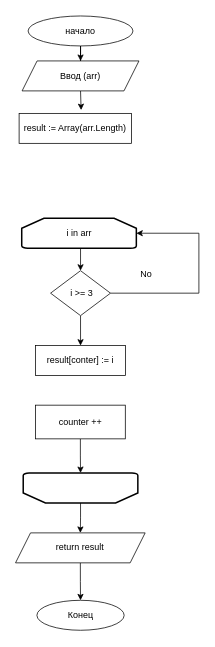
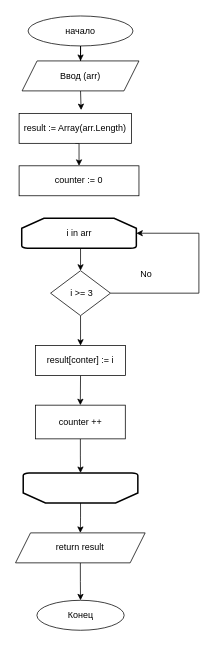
  <mxCell id="0" />
  <mxCell id="1" parent="0" />
  <mxCell id="2" value="" style="edgeStyle=orthogonalEdgeStyle;rounded=0;orthogonalLoop=1;jettySize=auto;html=1;" edge="1" parent="1" source="3" target="7"><mxGeometry relative="1" as="geometry" /></mxCell>
  <mxCell id="3" value="начало" style="ellipse;whiteSpace=wrap;html=1;" vertex="1" parent="1"><mxGeometry x="37" y="20" width="140" height="40" as="geometry" /></mxCell>
+ <mxCell id="4" style="edgeStyle=orthogonalEdgeStyle;rounded=0;orthogonalLoop=1;jettySize=auto;html=1;exitX=0.5;exitY=1;exitDx=0;exitDy=0;entryX=0.5;entryY=0;entryDx=0;entryDy=0;" edge="1" parent="1" source="5" target="8"><mxGeometry relative="1" as="geometry" /></mxCell>
  <mxCell id="5" value="result := Array(arr.Length)" style="whiteSpace=wrap;html=1;" vertex="1" parent="1"><mxGeometry x="25" y="150" width="150" height="40" as="geometry" /></mxCell>
  <mxCell id="6" style="edgeStyle=orthogonalEdgeStyle;rounded=0;orthogonalLoop=1;jettySize=auto;html=1;exitX=0.5;exitY=1;exitDx=0;exitDy=0;entryX=0.552;entryY=-0.11;entryDx=0;entryDy=0;entryPerimeter=0;" edge="1" parent="1" source="7" target="5"><mxGeometry relative="1" as="geometry" /></mxCell>
  <mxCell id="7" value="Ввод (arr)" style="shape=parallelogram;perimeter=parallelogramPerimeter;whiteSpace=wrap;html=1;fixedSize=1;" vertex="1" parent="1"><mxGeometry x="29" y="80" width="156" height="40" as="geometry" /></mxCell>
+ <mxCell id="8" value="counter := 0" style="whiteSpace=wrap;html=1;" vertex="1" parent="1"><mxGeometry x="25" y="220" width="160" height="40" as="geometry" /></mxCell>
  <mxCell id="9" style="edgeStyle=orthogonalEdgeStyle;rounded=0;orthogonalLoop=1;jettySize=auto;html=1;exitX=0.5;exitY=1;exitDx=0;exitDy=0;exitPerimeter=0;entryX=0.5;entryY=0;entryDx=0;entryDy=0;" edge="1" parent="1" source="10" target="13"><mxGeometry relative="1" as="geometry" /></mxCell>
  <mxCell id="10" value="i in arr" style="strokeWidth=2;html=1;shape=mxgraph.flowchart.loop_limit;whiteSpace=wrap;" vertex="1" parent="1"><mxGeometry x="28.5" y="290" width="153" height="40" as="geometry" /></mxCell>
  <mxCell id="11" style="edgeStyle=orthogonalEdgeStyle;rounded=0;orthogonalLoop=1;jettySize=auto;html=1;exitX=1;exitY=0.5;exitDx=0;exitDy=0;entryX=1;entryY=0.5;entryDx=0;entryDy=0;entryPerimeter=0;" edge="1" parent="1" source="13" target="10"><mxGeometry relative="1" as="geometry"><Array as="points"><mxPoint x="265" y="390" /><mxPoint x="265" y="310" /></Array></mxGeometry></mxCell>
  <mxCell id="12" style="edgeStyle=orthogonalEdgeStyle;rounded=0;orthogonalLoop=1;jettySize=auto;html=1;exitX=0.5;exitY=1;exitDx=0;exitDy=0;entryX=0.5;entryY=0;entryDx=0;entryDy=0;" edge="1" parent="1" source="13" target="15"><mxGeometry relative="1" as="geometry" /></mxCell>
  <mxCell id="13" value="&amp;nbsp;i &amp;gt;= 3" style="rhombus;whiteSpace=wrap;html=1;" vertex="1" parent="1"><mxGeometry x="67" y="360" width="80" height="60" as="geometry" /></mxCell>
+ <mxCell id="14" style="edgeStyle=orthogonalEdgeStyle;rounded=0;orthogonalLoop=1;jettySize=auto;html=1;exitX=0.5;exitY=1;exitDx=0;exitDy=0;entryX=0.5;entryY=0;entryDx=0;entryDy=0;" edge="1" parent="1" source="15" target="17"><mxGeometry relative="1" as="geometry" /></mxCell>
  <mxCell id="15" value="result[conter] := i" style="rounded=0;whiteSpace=wrap;html=1;" vertex="1" parent="1"><mxGeometry x="47" y="460" width="120" height="40" as="geometry" /></mxCell>
  <mxCell id="16" style="edgeStyle=orthogonalEdgeStyle;rounded=0;orthogonalLoop=1;jettySize=auto;html=1;entryX=0.5;entryY=1;entryDx=0;entryDy=0;entryPerimeter=0;" edge="1" parent="1" source="17" target="22"><mxGeometry relative="1" as="geometry" /></mxCell>
  <mxCell id="17" value="counter ++" style="rounded=0;whiteSpace=wrap;html=1;" vertex="1" parent="1"><mxGeometry x="46.75" y="539.5" width="120" height="45" as="geometry" /></mxCell>
  <mxCell id="18" style="edgeStyle=orthogonalEdgeStyle;rounded=0;orthogonalLoop=1;jettySize=auto;html=1;exitX=0.5;exitY=1;exitDx=0;exitDy=0;entryX=0.5;entryY=0;entryDx=0;entryDy=0;" edge="1" parent="1" source="19" target="20"><mxGeometry relative="1" as="geometry" /></mxCell>
  <mxCell id="19" value="return result" style="shape=parallelogram;perimeter=parallelogramPerimeter;whiteSpace=wrap;html=1;fixedSize=1;" vertex="1" parent="1"><mxGeometry x="20.25" y="710" width="173" height="40" as="geometry" /></mxCell>
  <mxCell id="20" value="Конец" style="ellipse;whiteSpace=wrap;html=1;" vertex="1" parent="1"><mxGeometry x="48.75" y="800" width="116.5" height="40" as="geometry" /></mxCell>
  <mxCell id="21" style="edgeStyle=orthogonalEdgeStyle;rounded=0;orthogonalLoop=1;jettySize=auto;html=1;exitX=0.5;exitY=0;exitDx=0;exitDy=0;exitPerimeter=0;entryX=0.5;entryY=0;entryDx=0;entryDy=0;" edge="1" parent="1" source="22" target="19"><mxGeometry relative="1" as="geometry" /></mxCell>
  <mxCell id="22" value="" style="strokeWidth=2;html=1;shape=mxgraph.flowchart.loop_limit;whiteSpace=wrap;rotation=-180;" vertex="1" parent="1"><mxGeometry x="30.5" y="630" width="153" height="40" as="geometry" /></mxCell>
  <mxCell id="23" value="No" style="text;html=1;strokeColor=none;fillColor=none;align=center;verticalAlign=middle;whiteSpace=wrap;rounded=0;" vertex="1" parent="1"><mxGeometry x="165.25" y="350" width="60" height="30" as="geometry" /></mxCell>
